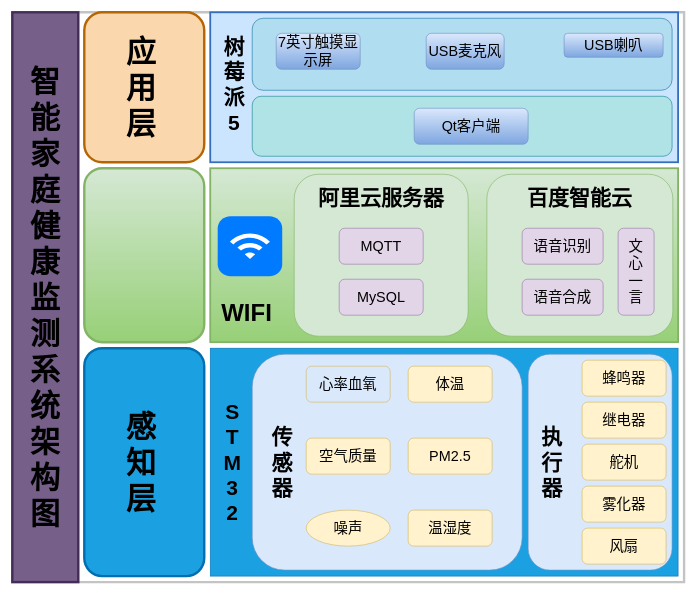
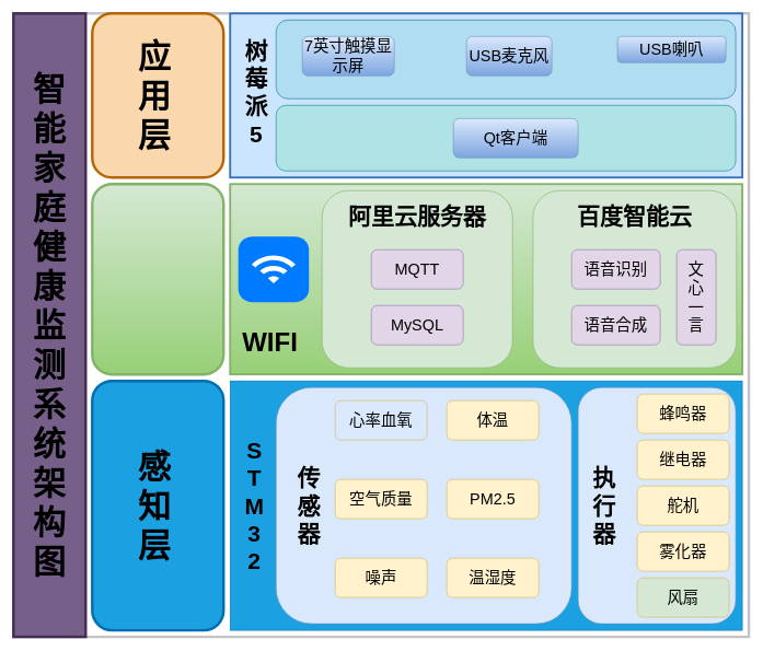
  <mxCell id="0" />
  <mxCell id="1" parent="0" />
  <mxCell id="2" value="" style="verticalLabelPosition=bottom;verticalAlign=top;html=1;shape=mxgraph.basic.rect;fillColor2=none;strokeWidth=4;size=20;indent=5;strokeColor=#C4C4C4;" vertex="1" parent="1"><mxGeometry x="20" y="20" width="1120" height="950" as="geometry" /></mxCell>
  <mxCell id="3" value="" style="rounded=0;whiteSpace=wrap;html=1;fillColor=#76608a;fontColor=#ffffff;strokeColor=#432D57;strokeWidth=4;" vertex="1" parent="1"><mxGeometry x="20" y="20" width="110" height="950" as="geometry" /></mxCell>
  <mxCell id="4" value="&lt;font style=&quot;font-size: 50px;&quot;&gt;智能家庭健康监测系统架构图&lt;/font&gt;" style="text;html=1;align=center;verticalAlign=middle;whiteSpace=wrap;rounded=0;direction=south;fontStyle=1" vertex="1" parent="1"><mxGeometry x="30" y="85" width="90" height="820" as="geometry" /></mxCell>
  <mxCell id="5" value="" style="rounded=1;whiteSpace=wrap;html=1;fillColor=#fad7ac;strokeColor=#b46504;strokeWidth=4;" vertex="1" parent="1"><mxGeometry x="140" y="20" width="200" height="250" as="geometry" /></mxCell>
  <mxCell id="6" value="&lt;font style=&quot;font-size: 50px;&quot;&gt;应用层&lt;/font&gt;" style="text;html=1;align=center;verticalAlign=middle;whiteSpace=wrap;rounded=0;direction=south;fontStyle=1" vertex="1" parent="1"><mxGeometry x="190" y="55" width="90" height="180" as="geometry" /></mxCell>
  <mxCell id="7" value="" style="rounded=0;whiteSpace=wrap;html=1;strokeWidth=3;strokeColor=#356fbb;fillColor=#cce5ff;" vertex="1" parent="1"><mxGeometry x="350" y="20" width="780" height="250" as="geometry" /></mxCell>
  <mxCell id="8" value="&lt;div style=&quot;font-size: 35px;&quot;&gt;树莓派&lt;span style=&quot;background-color: initial;&quot;&gt;&lt;br&gt;5&lt;/span&gt;&lt;/div&gt;" style="text;html=1;align=center;verticalAlign=middle;whiteSpace=wrap;rounded=0;strokeWidth=3;direction=south;fontStyle=1" vertex="1" parent="1"><mxGeometry x="370" y="50" width="40" height="180" as="geometry" /></mxCell>
  <mxCell id="9" value="" style="rounded=1;whiteSpace=wrap;html=1;fillColor=#b1ddf0;strokeColor=#10739e;" vertex="1" parent="1"><mxGeometry x="420" y="30" width="700" height="120" as="geometry" /></mxCell>
  <mxCell id="10" value="" style="rounded=1;whiteSpace=wrap;html=1;fillColor=#b0e3e6;strokeColor=#0e8088;" vertex="1" parent="1"><mxGeometry x="420" y="160" width="700" height="100" as="geometry" /></mxCell>
  <mxCell id="11" value="&lt;font style=&quot;font-size: 24px;&quot;&gt;7英寸触摸显示屏&lt;/font&gt;" style="rounded=1;whiteSpace=wrap;html=1;fillColor=#dae8fc;gradientColor=#7ea6e0;strokeColor=#6c8ebf;" vertex="1" parent="1"><mxGeometry x="460" y="55" width="140" height="60" as="geometry" /></mxCell>
  <mxCell id="12" value="&lt;font style=&quot;font-size: 24px;&quot;&gt;USB麦克风&lt;/font&gt;" style="rounded=1;whiteSpace=wrap;html=1;fillColor=#dae8fc;strokeColor=#6c8ebf;gradientColor=#7ea6e0;" vertex="1" parent="1"><mxGeometry x="710" y="55" width="130" height="60" as="geometry" /></mxCell>
  <mxCell id="13" value="&lt;font style=&quot;font-size: 24px;&quot;&gt;USB喇叭&lt;/font&gt;" style="rounded=1;whiteSpace=wrap;html=1;fillColor=#dae8fc;gradientColor=#7ea6e0;strokeColor=#6c8ebf;" vertex="1" parent="1"><mxGeometry x="940" y="55" width="165" height="40" as="geometry" /></mxCell>
  <mxCell id="14" value="&lt;font style=&quot;font-size: 24px;&quot;&gt;Qt客户端&lt;/font&gt;" style="rounded=1;whiteSpace=wrap;html=1;fillColor=#dae8fc;gradientColor=#7ea6e0;strokeColor=#6c8ebf;" vertex="1" parent="1"><mxGeometry x="690" y="180" width="190" height="60" as="geometry" /></mxCell>
  <mxCell id="15" value="" style="rounded=1;whiteSpace=wrap;html=1;fillColor=#d5e8d4;strokeColor=#82b366;strokeWidth=4;gradientColor=#97d077;" vertex="1" parent="1"><mxGeometry x="140" y="280" width="200" height="290" as="geometry" /></mxCell>
  <mxCell id="16" value="" style="rounded=0;whiteSpace=wrap;html=1;strokeWidth=3;fillColor=#d5e8d4;strokeColor=#82b366;gradientColor=#97d077;" vertex="1" parent="1"><mxGeometry x="350" y="280" width="780" height="290" as="geometry" /></mxCell>
  <mxCell id="17" value="&lt;div style=&quot;&quot;&gt;&lt;font style=&quot;font-size: 40px;&quot;&gt;&lt;b&gt;WIFI&lt;/b&gt;&lt;/font&gt;&lt;/div&gt;" style="text;html=1;align=center;verticalAlign=middle;whiteSpace=wrap;rounded=0;strokeWidth=3;direction=south;" vertex="1" parent="1"><mxGeometry x="362.42" y="480" width="97.58" height="80" as="geometry" /></mxCell>
  <mxCell id="18" value="" style="html=1;strokeWidth=1;shadow=0;dashed=0;shape=mxgraph.ios7.misc.wifi;fillColor=#007AFF;strokeColor=none;buttonText=;strokeColor2=#222222;fontColor=#222222;fontSize=8;verticalLabelPosition=bottom;verticalAlign=top;align=center;sketch=0;" vertex="1" parent="1"><mxGeometry x="362.42" y="360" width="107.58" height="100" as="geometry" /></mxCell>
  <mxCell id="19" value="" style="rounded=1;whiteSpace=wrap;html=1;fillColor=#d5e8d4;strokeColor=#82b366;" vertex="1" parent="1"><mxGeometry x="490" y="290" width="290" height="270" as="geometry" /></mxCell>
  <mxCell id="20" value="" style="rounded=1;whiteSpace=wrap;html=1;fillColor=#d5e8d4;strokeColor=#82b366;" vertex="1" parent="1"><mxGeometry x="811.21" y="290" width="310" height="270" as="geometry" /></mxCell>
  <mxCell id="21" value="&lt;div style=&quot;font-size: 35px;&quot;&gt;&lt;span style=&quot;background-color: initial;&quot;&gt;阿里云服务器&lt;/span&gt;&lt;/div&gt;" style="text;html=1;align=center;verticalAlign=middle;whiteSpace=wrap;rounded=0;strokeWidth=3;direction=south;fontStyle=1" vertex="1" parent="1"><mxGeometry x="525" y="297.5" width="220" height="62.5" as="geometry" /></mxCell>
  <mxCell id="22" value="&lt;div style=&quot;font-size: 35px;&quot;&gt;&lt;span style=&quot;background-color: initial;&quot;&gt;百度智能云&lt;/span&gt;&lt;/div&gt;" style="text;html=1;align=center;verticalAlign=middle;whiteSpace=wrap;rounded=0;strokeWidth=3;direction=south;fontStyle=1" vertex="1" parent="1"><mxGeometry x="856.21" y="297.5" width="220" height="62.5" as="geometry" /></mxCell>
  <mxCell id="23" value="&lt;font style=&quot;font-size: 24px;&quot;&gt;MQTT&lt;/font&gt;" style="rounded=1;whiteSpace=wrap;html=1;fillColor=#e1d5e7;strokeColor=#9673a6;" vertex="1" parent="1"><mxGeometry x="565" y="380" width="140" height="60" as="geometry" /></mxCell>
  <mxCell id="24" value="&lt;font style=&quot;font-size: 24px;&quot;&gt;MySQL&lt;/font&gt;" style="rounded=1;whiteSpace=wrap;html=1;fillColor=#e1d5e7;strokeColor=#9673a6;" vertex="1" parent="1"><mxGeometry x="565" y="465" width="140" height="60" as="geometry" /></mxCell>
  <mxCell id="25" value="&lt;span style=&quot;font-size: 24px;&quot;&gt;语音识别&lt;/span&gt;" style="rounded=1;whiteSpace=wrap;html=1;fillColor=#e1d5e7;strokeColor=#9673a6;" vertex="1" parent="1"><mxGeometry x="870" y="380" width="135" height="60" as="geometry" /></mxCell>
  <mxCell id="26" value="&lt;span style=&quot;font-size: 24px;&quot;&gt;语音合成&lt;/span&gt;" style="rounded=1;whiteSpace=wrap;html=1;fillColor=#e1d5e7;strokeColor=#9673a6;" vertex="1" parent="1"><mxGeometry x="870" y="465" width="135" height="60" as="geometry" /></mxCell>
  <mxCell id="27" value="&lt;span style=&quot;font-size: 24px;&quot;&gt;文&lt;br&gt;心&lt;br&gt;一&lt;br&gt;言&lt;br&gt;&lt;/span&gt;" style="rounded=1;whiteSpace=wrap;html=1;fillColor=#e1d5e7;strokeColor=#9673a6;direction=south;" vertex="1" parent="1"><mxGeometry x="1030" y="380" width="60" height="145" as="geometry" /></mxCell>
  <mxCell id="28" value="" style="rounded=1;whiteSpace=wrap;html=1;fillColor=#1ba1e2;strokeColor=#006EAF;strokeWidth=4;fontColor=#ffffff;" vertex="1" parent="1"><mxGeometry x="140" y="580" width="200" height="380" as="geometry" /></mxCell>
  <mxCell id="29" value="&lt;font style=&quot;font-size: 50px;&quot;&gt;感知层&lt;/font&gt;" style="text;html=1;align=center;verticalAlign=middle;whiteSpace=wrap;rounded=0;direction=south;fontStyle=1" vertex="1" parent="1"><mxGeometry x="190" y="670" width="90" height="200" as="geometry" /></mxCell>
  <mxCell id="30" value="" style="rounded=0;whiteSpace=wrap;html=1;fillColor=#1ba1e2;strokeColor=#006EAF;fontColor=#ffffff;" vertex="1" parent="1"><mxGeometry x="350" y="580" width="780" height="380" as="geometry" /></mxCell>
  <mxCell id="31" value="&lt;div style=&quot;font-size: 35px;&quot;&gt;S&lt;br&gt;T&lt;br&gt;M&lt;br&gt;3&lt;br&gt;2&lt;/div&gt;" style="text;html=1;align=center;verticalAlign=middle;whiteSpace=wrap;rounded=0;strokeWidth=3;direction=south;fontStyle=1" vertex="1" parent="1"><mxGeometry x="362.42" y="650" width="50" height="240" as="geometry" /></mxCell>
  <mxCell id="32" value="" style="rounded=1;whiteSpace=wrap;html=1;fillColor=#dae8fc;strokeColor=#6c8ebf;" vertex="1" parent="1"><mxGeometry x="420" y="590" width="450" height="360" as="geometry" /></mxCell>
  <mxCell id="33" value="" style="rounded=1;whiteSpace=wrap;html=1;fillColor=#dae8fc;strokeColor=#6c8ebf;" vertex="1" parent="1"><mxGeometry x="880" y="590" width="240" height="360" as="geometry" /></mxCell>
  <mxCell id="34" value="&lt;font style=&quot;font-size: 24px;&quot;&gt;继电器&lt;/font&gt;" style="rounded=1;whiteSpace=wrap;html=1;fillColor=#fff2cc;strokeColor=#d6b656;" vertex="1" parent="1"><mxGeometry x="970" y="670" width="140" height="60" as="geometry" /></mxCell>
  <mxCell id="35" value="&lt;font style=&quot;font-size: 24px;&quot;&gt;舵机&lt;/font&gt;" style="rounded=1;whiteSpace=wrap;html=1;fillColor=#fff2cc;strokeColor=#d6b656;" vertex="1" parent="1"><mxGeometry x="970" y="740" width="140" height="60" as="geometry" /></mxCell>
  <mxCell id="36" value="&lt;font style=&quot;font-size: 24px;&quot;&gt;雾化器&lt;/font&gt;" style="rounded=1;whiteSpace=wrap;html=1;fillColor=#fff2cc;strokeColor=#d6b656;" vertex="1" parent="1"><mxGeometry x="970" y="810" width="140" height="60" as="geometry" /></mxCell>
  <mxCell id="37" value="&lt;font style=&quot;font-size: 24px;&quot;&gt;蜂鸣器&lt;/font&gt;" style="rounded=1;whiteSpace=wrap;html=1;fillColor=#fff2cc;strokeColor=#d6b656;" vertex="1" parent="1"><mxGeometry x="970" y="600" width="140" height="60" as="geometry" /></mxCell>
- <mxCell id="38" value="&lt;font style=&quot;font-size: 24px;&quot;&gt;风扇&lt;/font&gt;" style="rounded=1;whiteSpace=wrap;html=1;fillColor=#fff2cc;strokeColor=#d6b656;" vertex="1" parent="1"><mxGeometry x="970" y="880" width="140" height="60" as="geometry" /></mxCell>
+ <mxCell id="38" value="&lt;font style=&quot;font-size: 24px;&quot;&gt;风扇&lt;/font&gt;" style="rounded=1;whiteSpace=wrap;html=1;fillColor=#d5e8d4;strokeColor=#d6b656;" vertex="1" parent="1"><mxGeometry x="970" y="880" width="140" height="60" as="geometry" /></mxCell>
  <mxCell id="39" value="&lt;div style=&quot;font-size: 35px;&quot;&gt;执行器&lt;/div&gt;" style="text;html=1;align=center;verticalAlign=middle;whiteSpace=wrap;rounded=0;strokeWidth=3;direction=south;fontStyle=1" vertex="1" parent="1"><mxGeometry x="890" y="680" width="60" height="180" as="geometry" /></mxCell>
  <mxCell id="40" value="&lt;div style=&quot;font-size: 35px;&quot;&gt;传感器&lt;/div&gt;" style="text;html=1;align=center;verticalAlign=middle;whiteSpace=wrap;rounded=0;strokeWidth=3;direction=south;fontStyle=1" vertex="1" parent="1"><mxGeometry x="440" y="680" width="60" height="180" as="geometry" /></mxCell>
  <mxCell id="41" value="&lt;span style=&quot;font-size: 24px;&quot;&gt;心率血氧&lt;/span&gt;" style="rounded=1;whiteSpace=wrap;html=1;fillColor=#dae8fc;strokeColor=#d6b656;" vertex="1" parent="1"><mxGeometry x="510" y="610" width="140" height="60" as="geometry" /></mxCell>
  <mxCell id="42" value="&lt;span style=&quot;font-size: 24px;&quot;&gt;体温&lt;/span&gt;&lt;span style=&quot;color: rgba(0, 0, 0, 0); font-family: monospace; font-size: 0px; text-align: start; text-wrap: nowrap;&quot;&gt;%3CmxGraphModel%3E%3Croot%3E%3CmxCell%20id%3D%220%22%2F%3E%3CmxCell%20id%3D%221%22%20parent%3D%220%22%2F%3E%3CmxCell%20id%3D%222%22%20value%3D%22%26lt%3Bspan%20style%3D%26quot%3Bfont-size%3A%2024px%3B%26quot%3B%26gt%3B%E5%BF%83%E7%8E%87%E8%A1%80%E6%B0%A7%26lt%3B%2Fspan%26gt%3B%22%20style%3D%22rounded%3D1%3BwhiteSpace%3Dwrap%3Bhtml%3D1%3BfillColor%3D%23fff2cc%3BstrokeColor%3D%23d6b656%3B%22%20vertex%3D%221%22%20parent%3D%221%22%3E%3CmxGeometry%20x%3D%22870%22%20y%3D%22670%22%20width%3D%22140%22%20height%3D%2260%22%20as%3D%22geometry%22%2F%3E%3C%2FmxCell%3E%3C%2Froot%3E%3C%2FmxGraphModel%3E&lt;/span&gt;" style="rounded=1;whiteSpace=wrap;html=1;fillColor=#fff2cc;strokeColor=#d6b656;" vertex="1" parent="1"><mxGeometry x="680" y="610" width="140" height="60" as="geometry" /></mxCell>
  <mxCell id="43" value="&lt;span style=&quot;font-size: 24px;&quot;&gt;空气质量&lt;/span&gt;" style="rounded=1;whiteSpace=wrap;html=1;fillColor=#fff2cc;strokeColor=#d6b656;" vertex="1" parent="1"><mxGeometry x="510" y="730" width="140" height="60" as="geometry" /></mxCell>
  <mxCell id="44" value="&lt;span style=&quot;font-size: 24px;&quot;&gt;PM2.5&lt;/span&gt;" style="rounded=1;whiteSpace=wrap;html=1;fillColor=#fff2cc;strokeColor=#d6b656;" vertex="1" parent="1"><mxGeometry x="680" y="730" width="140" height="60" as="geometry" /></mxCell>
- <mxCell id="45" value="&lt;span style=&quot;font-size: 24px;&quot;&gt;噪声&lt;/span&gt;" style="ellipse;whiteSpace=wrap;html=1;fillColor=#fff2cc;strokeColor=#d6b656;" vertex="1" parent="1"><mxGeometry x="510" y="850" width="140" height="60" as="geometry" /></mxCell>
+ <mxCell id="45" value="&lt;span style=&quot;font-size: 24px;&quot;&gt;噪声&lt;/span&gt;" style="rounded=1;whiteSpace=wrap;html=1;fillColor=#fff2cc;strokeColor=#d6b656;" vertex="1" parent="1"><mxGeometry x="510" y="850" width="140" height="60" as="geometry" /></mxCell>
  <mxCell id="46" value="&lt;span style=&quot;font-size: 24px;&quot;&gt;温湿度&lt;/span&gt;" style="rounded=1;whiteSpace=wrap;html=1;fillColor=#fff2cc;strokeColor=#d6b656;" vertex="1" parent="1"><mxGeometry x="680" y="850" width="140" height="60" as="geometry" /></mxCell>
